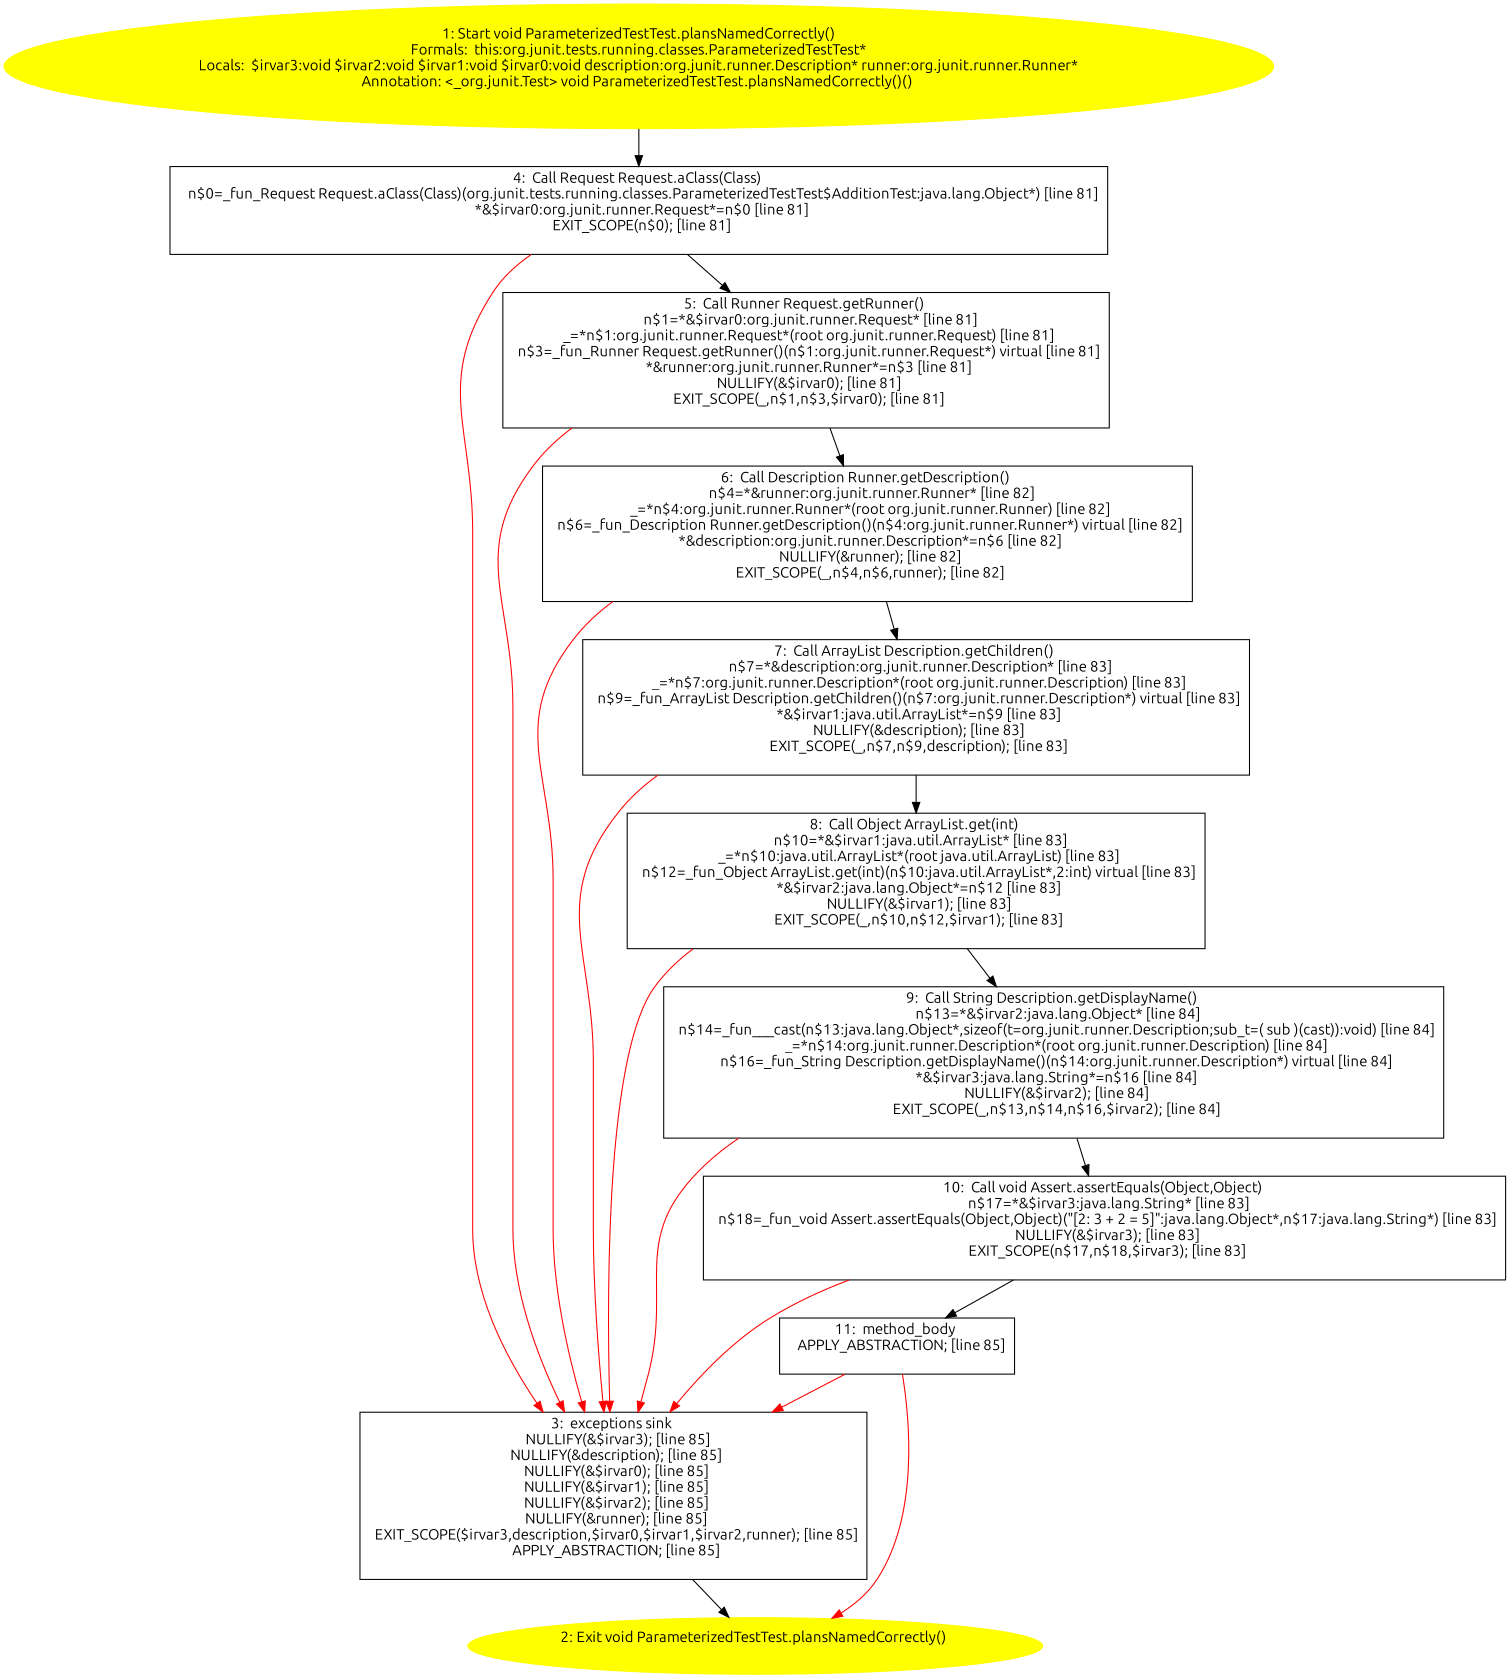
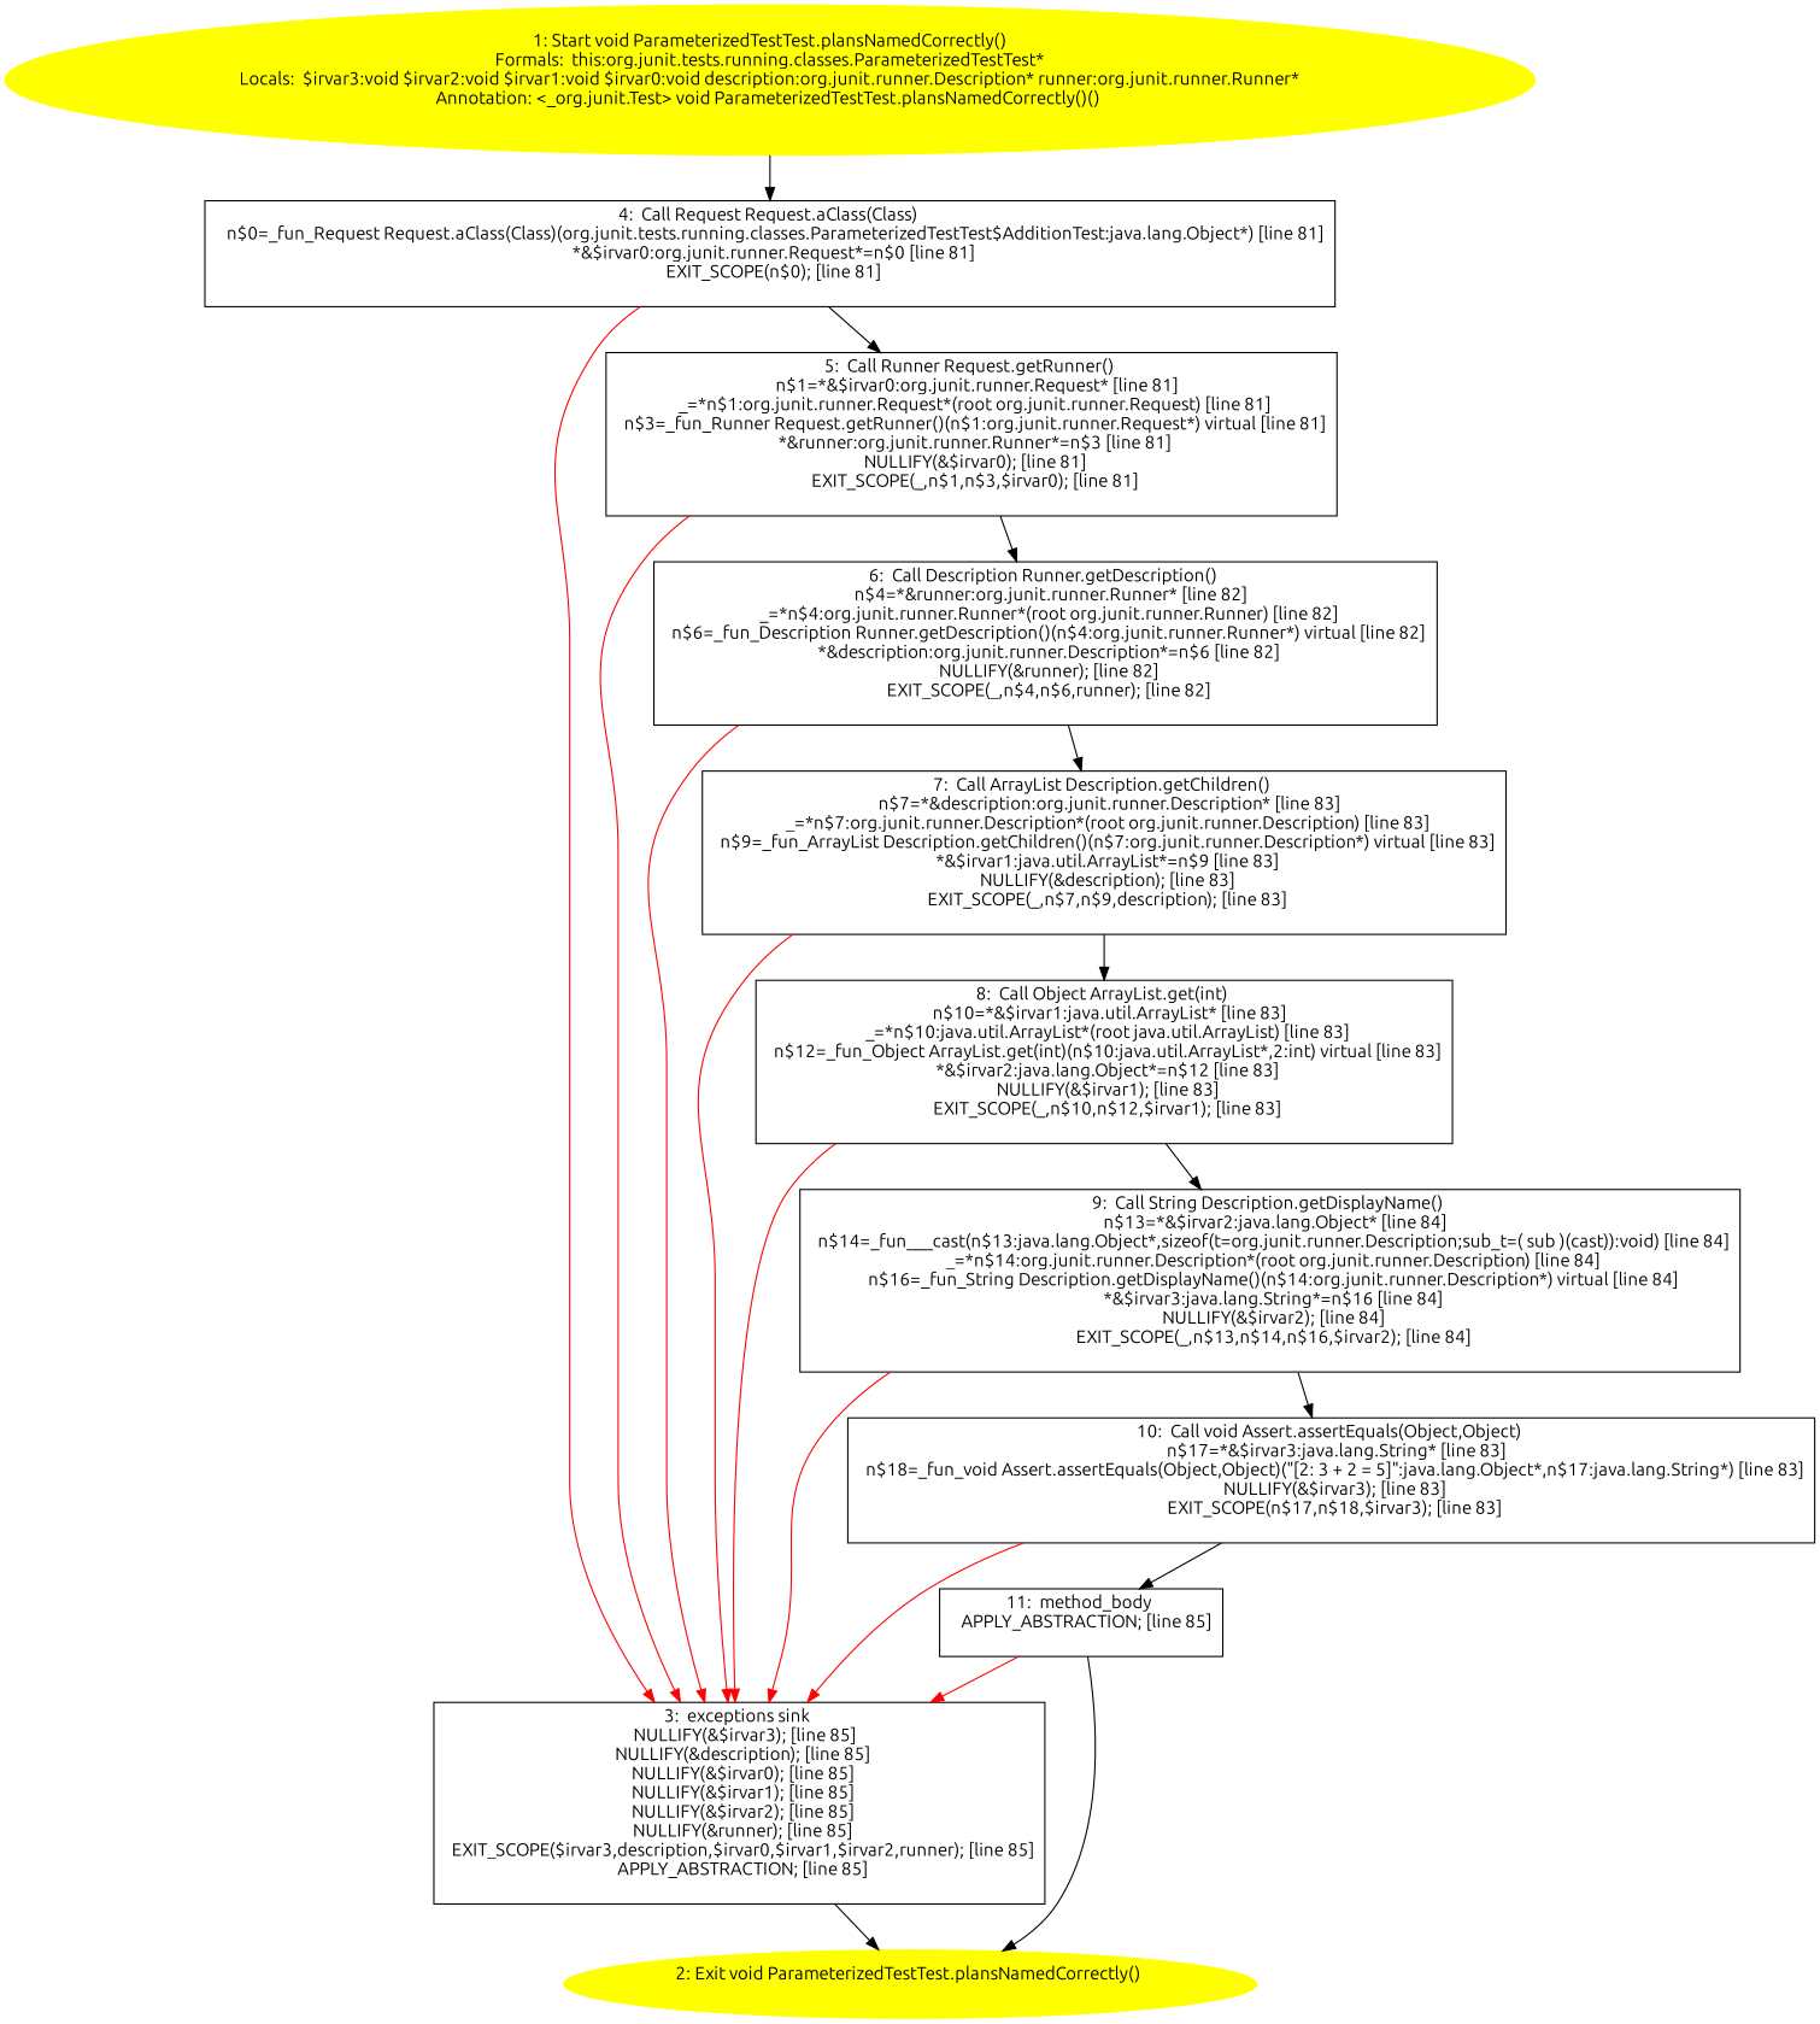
  digraph {
    fontname=Ubuntu
    node [fontname=Ubuntu shape=box]
    edge [fontname=Ubuntu]
    n1 [color=yellow label="1: Start void ParameterizedTestTest.plansNamedCorrectly()\nFormals:  this:org.junit.tests.running.classes.ParameterizedTestTest*\nLocals:  $irvar3:void $irvar2:void $irvar1:void $irvar0:void description:org.junit.runner.Description* runner:org.junit.runner.Runner*\nAnnotation: <_org.junit.Test> void ParameterizedTestTest.plansNamedCorrectly()() \n  " style=filled shape=""]
    n2 [label="4:  Call Request Request.aClass(Class) \n   n$0=_fun_Request Request.aClass(Class)(org.junit.tests.running.classes.ParameterizedTestTest$AdditionTest:java.lang.Object*) [line 81]\n  *&$irvar0:org.junit.runner.Request*=n$0 [line 81]\n  EXIT_SCOPE(n$0); [line 81]\n "]
    n3 [label="3:  exceptions sink \n   NULLIFY(&$irvar3); [line 85]\n  NULLIFY(&description); [line 85]\n  NULLIFY(&$irvar0); [line 85]\n  NULLIFY(&$irvar1); [line 85]\n  NULLIFY(&$irvar2); [line 85]\n  NULLIFY(&runner); [line 85]\n  EXIT_SCOPE($irvar3,description,$irvar0,$irvar1,$irvar2,runner); [line 85]\n  APPLY_ABSTRACTION; [line 85]\n "]
    n4 [label="5:  Call Runner Request.getRunner() \n   n$1=*&$irvar0:org.junit.runner.Request* [line 81]\n  _=*n$1:org.junit.runner.Request*(root org.junit.runner.Request) [line 81]\n  n$3=_fun_Runner Request.getRunner()(n$1:org.junit.runner.Request*) virtual [line 81]\n  *&runner:org.junit.runner.Runner*=n$3 [line 81]\n  NULLIFY(&$irvar0); [line 81]\n  EXIT_SCOPE(_,n$1,n$3,$irvar0); [line 81]\n "]
    n5 [color=yellow label="2: Exit void ParameterizedTestTest.plansNamedCorrectly() \n  " style=filled shape=""]
    n6 [label="6:  Call Description Runner.getDescription() \n   n$4=*&runner:org.junit.runner.Runner* [line 82]\n  _=*n$4:org.junit.runner.Runner*(root org.junit.runner.Runner) [line 82]\n  n$6=_fun_Description Runner.getDescription()(n$4:org.junit.runner.Runner*) virtual [line 82]\n  *&description:org.junit.runner.Description*=n$6 [line 82]\n  NULLIFY(&runner); [line 82]\n  EXIT_SCOPE(_,n$4,n$6,runner); [line 82]\n "]
    n7 [label="7:  Call ArrayList Description.getChildren() \n   n$7=*&description:org.junit.runner.Description* [line 83]\n  _=*n$7:org.junit.runner.Description*(root org.junit.runner.Description) [line 83]\n  n$9=_fun_ArrayList Description.getChildren()(n$7:org.junit.runner.Description*) virtual [line 83]\n  *&$irvar1:java.util.ArrayList*=n$9 [line 83]\n  NULLIFY(&description); [line 83]\n  EXIT_SCOPE(_,n$7,n$9,description); [line 83]\n "]
    n8 [label="8:  Call Object ArrayList.get(int) \n   n$10=*&$irvar1:java.util.ArrayList* [line 83]\n  _=*n$10:java.util.ArrayList*(root java.util.ArrayList) [line 83]\n  n$12=_fun_Object ArrayList.get(int)(n$10:java.util.ArrayList*,2:int) virtual [line 83]\n  *&$irvar2:java.lang.Object*=n$12 [line 83]\n  NULLIFY(&$irvar1); [line 83]\n  EXIT_SCOPE(_,n$10,n$12,$irvar1); [line 83]\n "]
    n9 [label="9:  Call String Description.getDisplayName() \n   n$13=*&$irvar2:java.lang.Object* [line 84]\n  n$14=_fun___cast(n$13:java.lang.Object*,sizeof(t=org.junit.runner.Description;sub_t=( sub )(cast)):void) [line 84]\n  _=*n$14:org.junit.runner.Description*(root org.junit.runner.Description) [line 84]\n  n$16=_fun_String Description.getDisplayName()(n$14:org.junit.runner.Description*) virtual [line 84]\n  *&$irvar3:java.lang.String*=n$16 [line 84]\n  NULLIFY(&$irvar2); [line 84]\n  EXIT_SCOPE(_,n$13,n$14,n$16,$irvar2); [line 84]\n "]
    n10 [label="10:  Call void Assert.assertEquals(Object,Object) \n   n$17=*&$irvar3:java.lang.String* [line 83]\n  n$18=_fun_void Assert.assertEquals(Object,Object)(\"[2: 3 + 2 = 5]\":java.lang.Object*,n$17:java.lang.String*) [line 83]\n  NULLIFY(&$irvar3); [line 83]\n  EXIT_SCOPE(n$17,n$18,$irvar3); [line 83]\n "]
    n11 [label="11:  method_body \n   APPLY_ABSTRACTION; [line 85]\n "]
    n1 -> n2
    n2 -> n3 [color=red]
    n2 -> n4
    n3 -> n5
    n4 -> n3 [color=red]
    n4 -> n6
    n6 -> n3 [color=red]
    n6 -> n7
    n7 -> n3 [color=red]
    n7 -> n8
    n8 -> n3 [color=red]
    n8 -> n9
    n9 -> n3 [color=red]
    n9 -> n10
    n10 -> n3 [color=red]
    n10 -> n11
    n11 -> n3 [color=red]
-   n11 -> n5 [color=red]
+   n11 -> n5
  }
